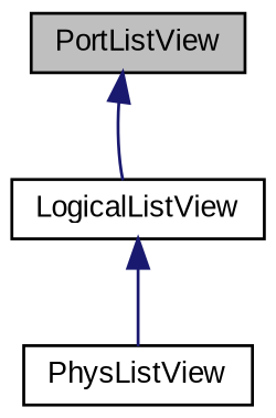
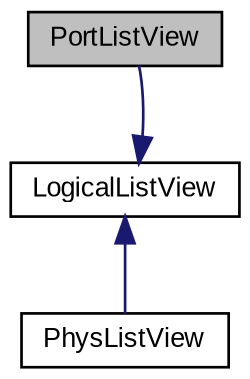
  digraph {
    fontname="Liberation Sans"
    node [color=black fontname="Liberation Sans" fontsize=10 shape=record]
    edge [color=midnightblue dir=back fontname="Liberation Sans" fontsize=10 labelfontname=FreeSans labelfontsize=10 style=solid]
    n1 [fillcolor=grey75 fontcolor=black height=0.2 label=PortListView style=filled width=0.4]
    n2 [height=0.2 label=LogicalListView width=0.4]
    n3 [height=0.2 label=PhysListView width=0.4]
-   n1 -> n2
+   n2 -> n1
    n2 -> n3
  }
